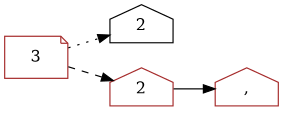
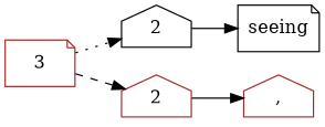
  digraph {
    rankdir=LR
    node [color=brown shape=house]
    edge [style=solid]
    n1 [label=3 shape=note]
    n2 [label=2 color=black]
    n3 [label=2]
+   n4 [label=seeing color=black shape=note]
    n5 [label=","]
    n1 -> n2 [style=dotted]
    n1 -> n3 [style=dashed]
+   n2 -> n4
    n3 -> n5
  }
